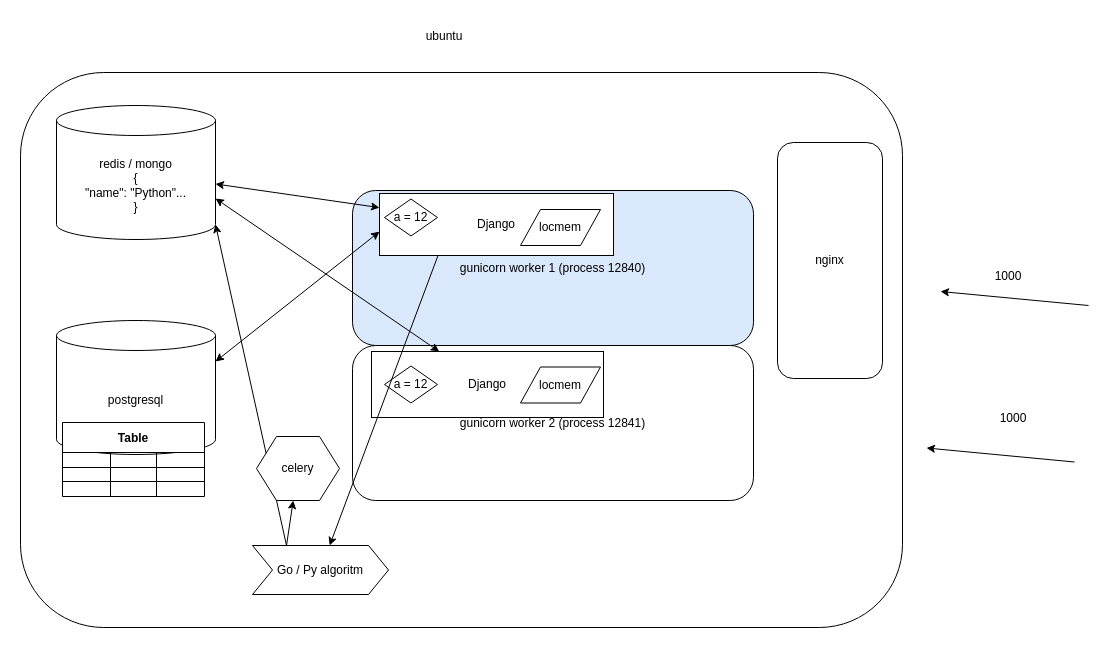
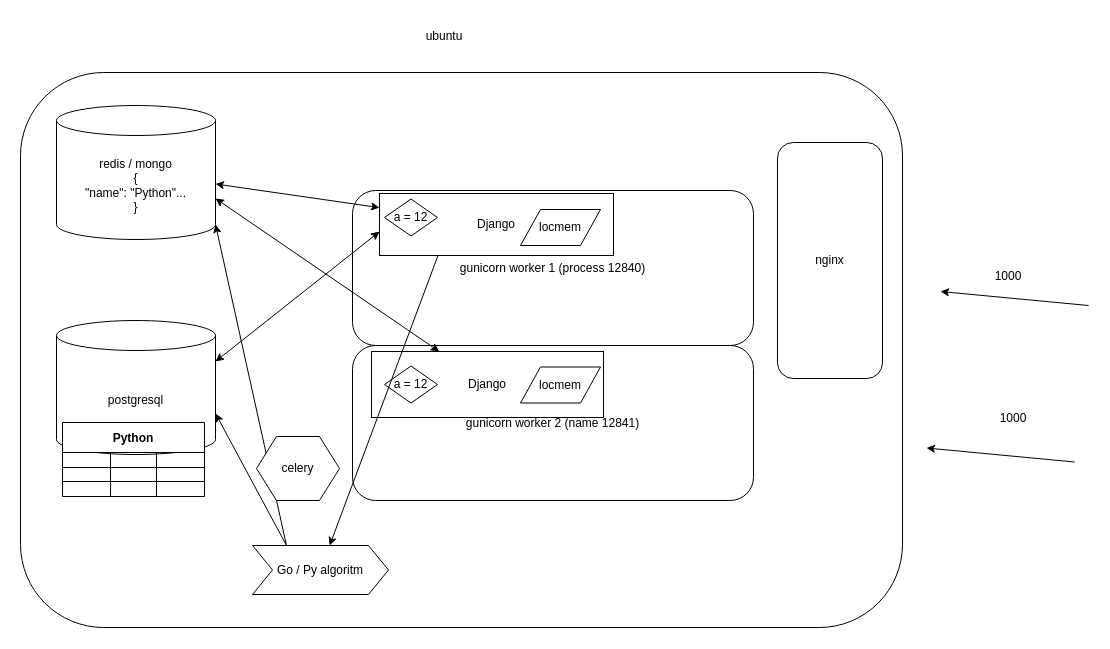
  <mxCell id="0" />
  <mxCell id="1" parent="0" />
  <mxCell id="2" value="ubuntu" style="rounded=1;whiteSpace=wrap;html=1;" vertex="1" parent="1"><mxGeometry x="20" y="72" width="882" height="555" as="geometry" /></mxCell>
- <mxCell id="3" value="gunicorn worker 1 (process 12840)" style="rounded=1;whiteSpace=wrap;html=1;fillColor=#dae8fc;" vertex="1" parent="1"><mxGeometry x="352" y="190" width="401" height="155" as="geometry" /></mxCell>
+ <mxCell id="3" value="gunicorn worker 1 (process 12840)" style="rounded=1;whiteSpace=wrap;html=1;" vertex="1" parent="1"><mxGeometry x="352" y="190" width="401" height="155" as="geometry" /></mxCell>
  <mxCell id="4" value="Django" style="rounded=0;whiteSpace=wrap;html=1;" vertex="1" parent="1"><mxGeometry x="379" y="193" width="234" height="62" as="geometry" /></mxCell>
  <mxCell id="5" value="nginx" style="rounded=1;whiteSpace=wrap;html=1;" vertex="1" parent="1"><mxGeometry x="777" y="142" width="105" height="236" as="geometry" /></mxCell>
  <mxCell id="6" value="a = 12" style="rhombus;whiteSpace=wrap;html=1;" vertex="1" parent="1"><mxGeometry x="384" y="198.5" width="53" height="37" as="geometry" /></mxCell>
- <mxCell id="7" value="gunicorn worker 2 (process 12841)" style="rounded=1;whiteSpace=wrap;html=1;" vertex="1" parent="1"><mxGeometry x="352" y="345" width="401" height="155" as="geometry" /></mxCell>
+ <mxCell id="7" value="gunicorn worker 2 (name 12841)" style="rounded=1;whiteSpace=wrap;html=1;" vertex="1" parent="1"><mxGeometry x="352" y="345" width="401" height="155" as="geometry" /></mxCell>
  <mxCell id="8" value="Django" style="rounded=0;whiteSpace=wrap;html=1;" vertex="1" parent="1"><mxGeometry x="371" y="351" width="232" height="66" as="geometry" /></mxCell>
  <mxCell id="9" value="a = 12" style="rhombus;whiteSpace=wrap;html=1;" vertex="1" parent="1"><mxGeometry x="384" y="365.5" width="53" height="37" as="geometry" /></mxCell>
  <mxCell id="10" value="locmem" style="shape=parallelogram;perimeter=parallelogramPerimeter;whiteSpace=wrap;html=1;fixedSize=1;" vertex="1" parent="1"><mxGeometry x="520" y="209" width="80" height="36" as="geometry" /></mxCell>
  <mxCell id="11" value="locmem" style="shape=parallelogram;perimeter=parallelogramPerimeter;whiteSpace=wrap;html=1;fixedSize=1;" vertex="1" parent="1"><mxGeometry x="520" y="366.5" width="80" height="36" as="geometry" /></mxCell>
  <mxCell id="12" value="" style="endArrow=classic;html=1;rounded=0;" edge="1" parent="1"><mxGeometry width="50" height="50" relative="1" as="geometry"><mxPoint x="1088" y="305" as="sourcePoint" /><mxPoint x="940" y="291" as="targetPoint" /></mxGeometry></mxCell>
  <mxCell id="13" value="1000" style="text;html=1;strokeColor=none;fillColor=none;align=center;verticalAlign=middle;whiteSpace=wrap;rounded=0;" vertex="1" parent="1"><mxGeometry x="978" y="261" width="60" height="30" as="geometry" /></mxCell>
  <mxCell id="14" value="" style="endArrow=classic;html=1;rounded=0;" edge="1" parent="1"><mxGeometry width="50" height="50" relative="1" as="geometry"><mxPoint x="1074" y="461.5" as="sourcePoint" /><mxPoint x="926" y="447.5" as="targetPoint" /></mxGeometry></mxCell>
  <mxCell id="15" value="1000" style="text;html=1;strokeColor=none;fillColor=none;align=center;verticalAlign=middle;whiteSpace=wrap;rounded=0;" vertex="1" parent="1"><mxGeometry x="983" y="402.5" width="60" height="30" as="geometry" /></mxCell>
  <mxCell id="16" value="redis / mongo&lt;br&gt;{&lt;br&gt;&quot;name&quot;: &quot;Python&quot;...&lt;br&gt;}" style="shape=cylinder3;whiteSpace=wrap;html=1;boundedLbl=1;backgroundOutline=1;size=15;" vertex="1" parent="1"><mxGeometry x="56" y="105" width="159" height="134" as="geometry" /></mxCell>
  <mxCell id="17" value="" style="endArrow=classic;startArrow=classic;html=1;rounded=0;" edge="1" parent="1" source="16" target="4"><mxGeometry width="50" height="50" relative="1" as="geometry"><mxPoint x="227" y="294" as="sourcePoint" /><mxPoint x="277" y="244" as="targetPoint" /></mxGeometry></mxCell>
  <mxCell id="18" value="" style="endArrow=classic;startArrow=classic;html=1;rounded=0;exitX=1;exitY=0;exitDx=0;exitDy=93;exitPerimeter=0;" edge="1" parent="1" source="16" target="8"><mxGeometry width="50" height="50" relative="1" as="geometry"><mxPoint x="198" y="328.807" as="sourcePoint" /><mxPoint x="371" y="295.005" as="targetPoint" /></mxGeometry></mxCell>
  <mxCell id="19" value="ubuntu" style="text;html=1;strokeColor=none;fillColor=none;align=center;verticalAlign=middle;whiteSpace=wrap;rounded=0;" vertex="1" parent="1"><mxGeometry x="414" y="20" width="60" height="31" as="geometry" /></mxCell>
  <mxCell id="20" value="postgresql&lt;br&gt;" style="shape=cylinder3;whiteSpace=wrap;html=1;boundedLbl=1;backgroundOutline=1;size=15;" vertex="1" parent="1"><mxGeometry x="56" y="320" width="159" height="134" as="geometry" /></mxCell>
- <mxCell id="21" value="Table" style="shape=table;startSize=30;container=1;collapsible=0;childLayout=tableLayout;fontStyle=1;align=center;" vertex="1" parent="1"><mxGeometry x="62" y="422" width="142" height="74" as="geometry" /></mxCell>
+ <mxCell id="21" value="Python" style="shape=table;startSize=30;container=1;collapsible=0;childLayout=tableLayout;fontStyle=1;align=center;" vertex="1" parent="1"><mxGeometry x="62" y="422" width="142" height="74" as="geometry" /></mxCell>
  <mxCell id="22" value="" style="shape=tableRow;horizontal=0;startSize=0;swimlaneHead=0;swimlaneBody=0;top=0;left=0;bottom=0;right=0;collapsible=0;dropTarget=0;fillColor=none;points=[[0,0.5],[1,0.5]];portConstraint=eastwest;" vertex="1" parent="21"><mxGeometry y="30" width="142" height="15" as="geometry" /></mxCell>
  <mxCell id="23" value="" style="shape=partialRectangle;html=1;whiteSpace=wrap;connectable=0;fillColor=none;top=0;left=0;bottom=0;right=0;overflow=hidden;" vertex="1" parent="22"><mxGeometry width="48" height="15" as="geometry"><mxRectangle width="48" height="15" as="alternateBounds" /></mxGeometry></mxCell>
  <mxCell id="24" value="" style="shape=partialRectangle;html=1;whiteSpace=wrap;connectable=0;fillColor=none;top=0;left=0;bottom=0;right=0;overflow=hidden;" vertex="1" parent="22"><mxGeometry x="48" width="46" height="15" as="geometry"><mxRectangle width="46" height="15" as="alternateBounds" /></mxGeometry></mxCell>
  <mxCell id="25" value="" style="shape=partialRectangle;html=1;whiteSpace=wrap;connectable=0;fillColor=none;top=0;left=0;bottom=0;right=0;overflow=hidden;" vertex="1" parent="22"><mxGeometry x="94" width="48" height="15" as="geometry"><mxRectangle width="48" height="15" as="alternateBounds" /></mxGeometry></mxCell>
  <mxCell id="26" value="" style="shape=tableRow;horizontal=0;startSize=0;swimlaneHead=0;swimlaneBody=0;top=0;left=0;bottom=0;right=0;collapsible=0;dropTarget=0;fillColor=none;points=[[0,0.5],[1,0.5]];portConstraint=eastwest;" vertex="1" parent="21"><mxGeometry y="45" width="142" height="14" as="geometry" /></mxCell>
  <mxCell id="27" value="" style="shape=partialRectangle;html=1;whiteSpace=wrap;connectable=0;fillColor=none;top=0;left=0;bottom=0;right=0;overflow=hidden;" vertex="1" parent="26"><mxGeometry width="48" height="14" as="geometry"><mxRectangle width="48" height="14" as="alternateBounds" /></mxGeometry></mxCell>
  <mxCell id="28" value="" style="shape=partialRectangle;html=1;whiteSpace=wrap;connectable=0;fillColor=none;top=0;left=0;bottom=0;right=0;overflow=hidden;" vertex="1" parent="26"><mxGeometry x="48" width="46" height="14" as="geometry"><mxRectangle width="46" height="14" as="alternateBounds" /></mxGeometry></mxCell>
  <mxCell id="29" value="" style="shape=partialRectangle;html=1;whiteSpace=wrap;connectable=0;fillColor=none;top=0;left=0;bottom=0;right=0;overflow=hidden;" vertex="1" parent="26"><mxGeometry x="94" width="48" height="14" as="geometry"><mxRectangle width="48" height="14" as="alternateBounds" /></mxGeometry></mxCell>
  <mxCell id="30" value="" style="shape=tableRow;horizontal=0;startSize=0;swimlaneHead=0;swimlaneBody=0;top=0;left=0;bottom=0;right=0;collapsible=0;dropTarget=0;fillColor=none;points=[[0,0.5],[1,0.5]];portConstraint=eastwest;" vertex="1" parent="21"><mxGeometry y="59" width="142" height="15" as="geometry" /></mxCell>
  <mxCell id="31" value="" style="shape=partialRectangle;html=1;whiteSpace=wrap;connectable=0;fillColor=none;top=0;left=0;bottom=0;right=0;overflow=hidden;" vertex="1" parent="30"><mxGeometry width="48" height="15" as="geometry"><mxRectangle width="48" height="15" as="alternateBounds" /></mxGeometry></mxCell>
  <mxCell id="32" value="" style="shape=partialRectangle;html=1;whiteSpace=wrap;connectable=0;fillColor=none;top=0;left=0;bottom=0;right=0;overflow=hidden;" vertex="1" parent="30"><mxGeometry x="48" width="46" height="15" as="geometry"><mxRectangle width="46" height="15" as="alternateBounds" /></mxGeometry></mxCell>
  <mxCell id="33" value="" style="shape=partialRectangle;html=1;whiteSpace=wrap;connectable=0;fillColor=none;top=0;left=0;bottom=0;right=0;overflow=hidden;" vertex="1" parent="30"><mxGeometry x="94" width="48" height="15" as="geometry"><mxRectangle width="48" height="15" as="alternateBounds" /></mxGeometry></mxCell>
  <mxCell id="34" value="" style="endArrow=classic;startArrow=classic;html=1;rounded=0;entryX=0;entryY=0.615;entryDx=0;entryDy=0;entryPerimeter=0;exitX=1;exitY=0;exitDx=0;exitDy=41;exitPerimeter=0;" edge="1" parent="1" source="20" target="4"><mxGeometry width="50" height="50" relative="1" as="geometry"><mxPoint x="210" y="358.933" as="sourcePoint" /><mxPoint x="369" y="353.999" as="targetPoint" /></mxGeometry></mxCell>
  <mxCell id="35" value="Go / Py algoritm" style="shape=step;perimeter=stepPerimeter;whiteSpace=wrap;html=1;fixedSize=1;" vertex="1" parent="1"><mxGeometry x="252" y="545" width="136" height="49" as="geometry" /></mxCell>
  <mxCell id="36" value="" style="endArrow=classic;html=1;rounded=0;exitX=0.25;exitY=1;exitDx=0;exitDy=0;" edge="1" parent="1" source="4" target="35"><mxGeometry width="50" height="50" relative="1" as="geometry"><mxPoint x="213" y="383" as="sourcePoint" /><mxPoint x="263" y="333" as="targetPoint" /></mxGeometry></mxCell>
  <mxCell id="37" value="" style="endArrow=classic;html=1;rounded=0;entryX=1;entryY=1;entryDx=0;entryDy=-15;entryPerimeter=0;exitX=0.25;exitY=0;exitDx=0;exitDy=0;" edge="1" parent="1" source="35" target="16"><mxGeometry width="50" height="50" relative="1" as="geometry"><mxPoint x="280" y="544" as="sourcePoint" /><mxPoint x="330" y="494" as="targetPoint" /></mxGeometry></mxCell>
  <mxCell id="38" value="celery" style="shape=hexagon;perimeter=hexagonPerimeter2;whiteSpace=wrap;html=1;fixedSize=1;" vertex="1" parent="1"><mxGeometry x="256" y="436" width="83" height="64" as="geometry" /></mxCell>
- <mxCell id="39" value="" style="endArrow=classic;html=1;rounded=0;exitX=0.25;exitY=0;exitDx=0;exitDy=0;" edge="1" parent="1" source="35" target="38"><mxGeometry width="50" height="50" relative="1" as="geometry"><mxPoint x="216" y="568" as="sourcePoint" /><mxPoint x="266" y="518" as="targetPoint" /></mxGeometry></mxCell>
+ <mxCell id="39" value="" style="endArrow=classic;html=1;rounded=0;entryX=1;entryY=0;entryDx=0;entryDy=93;entryPerimeter=0;exitX=0.25;exitY=0;exitDx=0;exitDy=0;" edge="1" parent="1" source="35" target="20"><mxGeometry width="50" height="50" relative="1" as="geometry"><mxPoint x="216" y="568" as="sourcePoint" /><mxPoint x="266" y="518" as="targetPoint" /></mxGeometry></mxCell>
